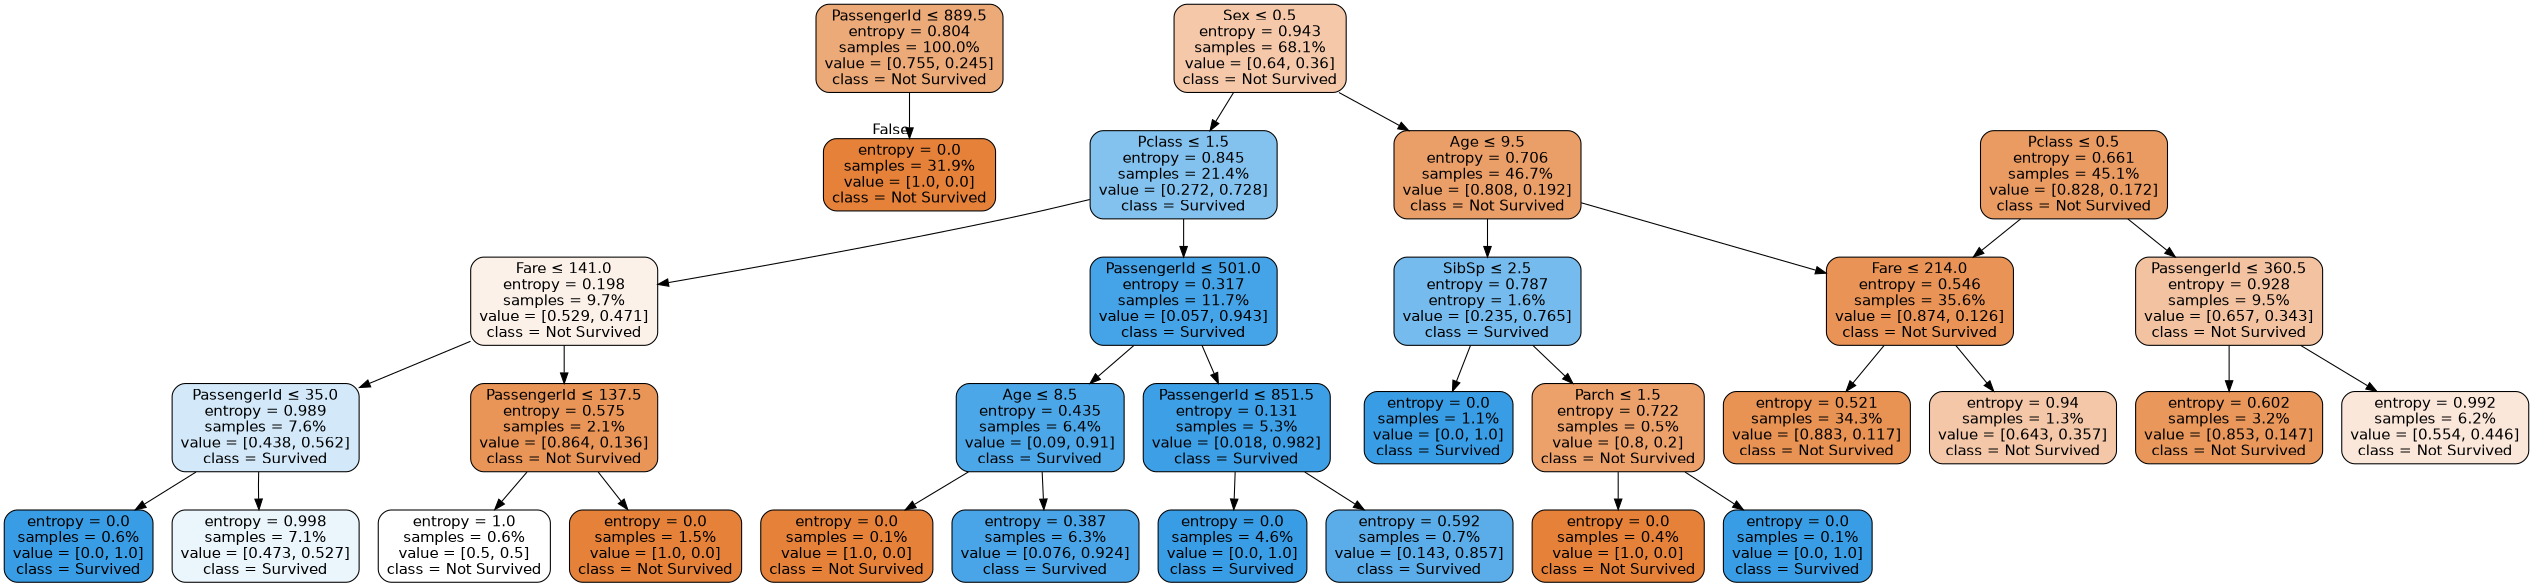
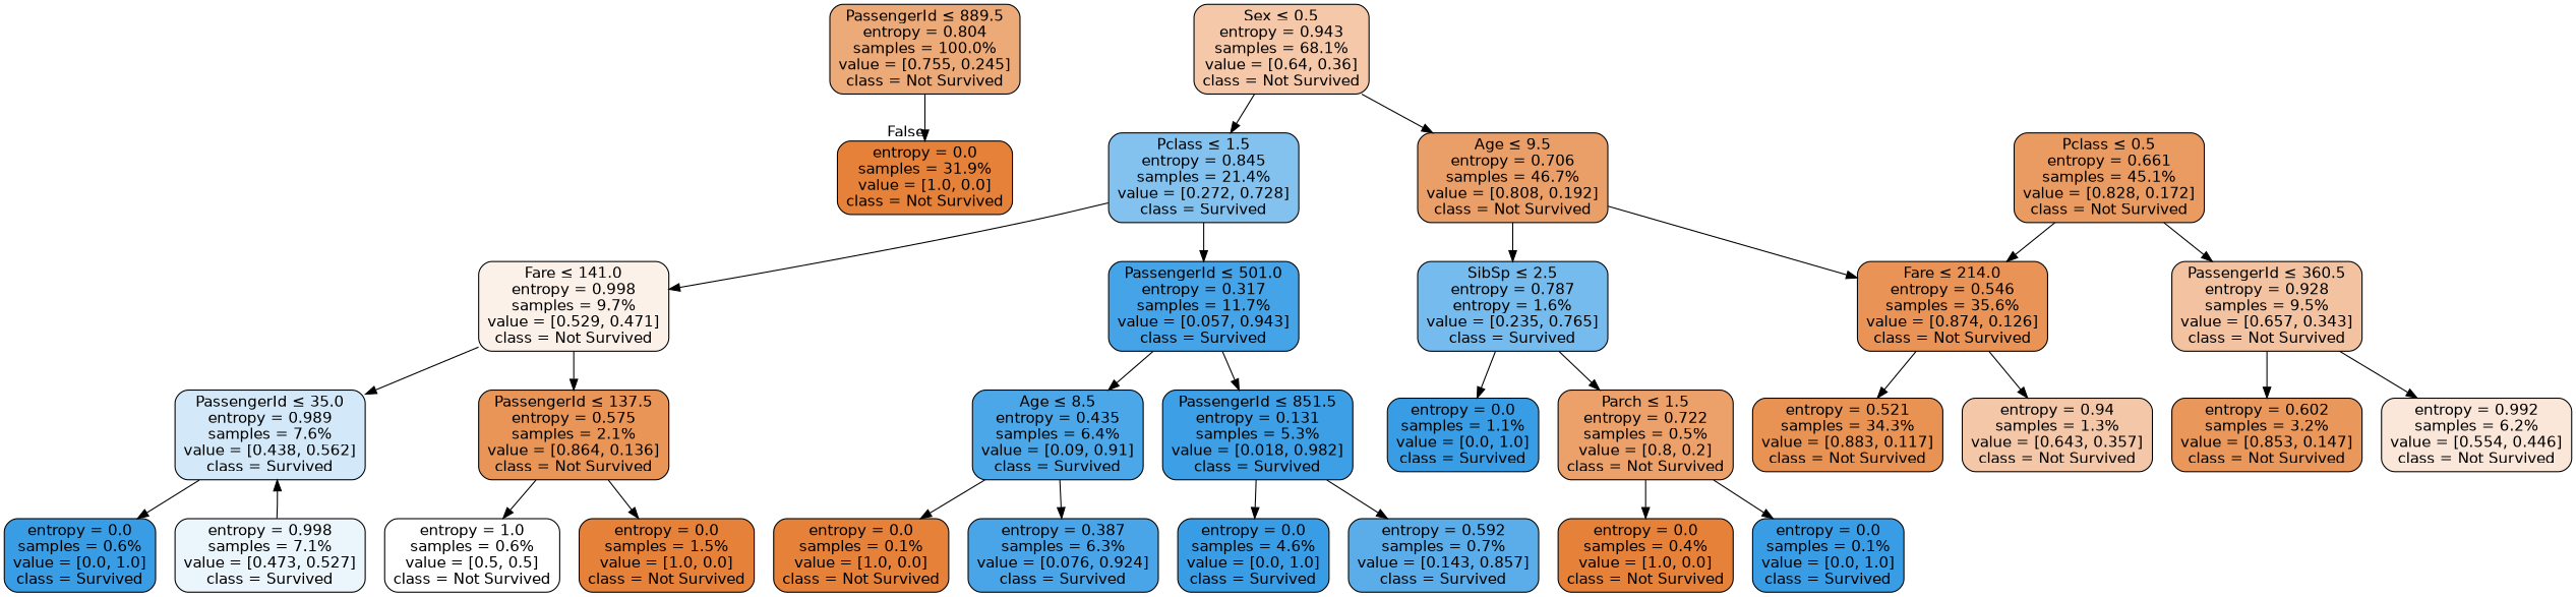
  digraph {
    node [color=black fillcolor="#e58139" fontname=helvetica shape=box style="filled, rounded"]
    edge [fontname=helvetica]
    n1 [fillcolor="#edaa79" label=<PassengerId &le; 889.5<br/>entropy = 0.804<br/>samples = 100.0%<br/>value = [0.755, 0.245]<br/>class = Not Survived>]
    n2 [label=<entropy = 0.0<br/>samples = 31.9%<br/>value = [1.0, 0.0]<br/>class = Not Survived>]
    n3 [fillcolor="#f4c8a9" label=<Sex &le; 0.5<br/>entropy = 0.943<br/>samples = 68.1%<br/>value = [0.64, 0.36]<br/>class = Not Survived>]
    n4 [fillcolor="#eb9f68" label=<Age &le; 9.5<br/>entropy = 0.706<br/>samples = 46.7%<br/>value = [0.808, 0.192]<br/>class = Not Survived>]
    n5 [fillcolor="#83c2ef" label=<Pclass &le; 1.5<br/>entropy = 0.845<br/>samples = 21.4%<br/>value = [0.272, 0.728]<br/>class = Survived>]
    n6 [fillcolor="#76bbed" label=<SibSp &le; 2.5<br/>entropy = 0.787<br/>entropy = 1.6%<br/>value = [0.235, 0.765]<br/>class = Survived>]
    n7 [fillcolor="#e99356" label=<Fare &le; 214.0<br/>entropy = 0.546<br/>samples = 35.6%<br/>value = [0.874, 0.126]<br/>class = Not Survived>]
    n8 [fillcolor="#45a3e7" label=<PassengerId &le; 501.0<br/>entropy = 0.317<br/>samples = 11.7%<br/>value = [0.057, 0.943]<br/>class = Survived>]
-   n9 [fillcolor="#fcf1e9" label=<Fare &le; 141.0<br/>entropy = 0.198<br/>samples = 9.7%<br/>value = [0.529, 0.471]<br/>class = Not Survived>]
+   n9 [fillcolor="#fcf1e9" label=<Fare &le; 141.0<br/>entropy = 0.998<br/>samples = 9.7%<br/>value = [0.529, 0.471]<br/>class = Not Survived>]
    n10 [fillcolor="#399de5" label=<entropy = 0.0<br/>samples = 1.1%<br/>value = [0.0, 1.0]<br/>class = Survived>]
    n11 [fillcolor="#eca06a" label=<Parch &le; 1.5<br/>entropy = 0.722<br/>samples = 0.5%<br/>value = [0.8, 0.2]<br/>class = Not Survived>]
    n12 [fillcolor="#ea9b62" label=<Pclass &le; 0.5<br/>entropy = 0.661<br/>samples = 45.1%<br/>value = [0.828, 0.172]<br/>class = Not Survived>]
    n13 [fillcolor="#f3c3a1" label=<PassengerId &le; 360.5<br/>entropy = 0.928<br/>samples = 9.5%<br/>value = [0.657, 0.343]<br/>class = Not Survived>]
    n14 [label=<entropy = 0.0<br/>samples = 0.4%<br/>value = [1.0, 0.0]<br/>class = Not Survived>]
    n15 [fillcolor="#399de5" label=<entropy = 0.0<br/>samples = 0.1%<br/>value = [0.0, 1.0]<br/>class = Survived>]
    n16 [fillcolor="#e9975b" label=<entropy = 0.602<br/>samples = 3.2%<br/>value = [0.853, 0.147]<br/>class = Not Survived>]
    n17 [fillcolor="#fae7d9" label=<entropy = 0.992<br/>samples = 6.2%<br/>value = [0.554, 0.446]<br/>class = Not Survived>]
    n18 [fillcolor="#e89253" label=<entropy = 0.521<br/>samples = 34.3%<br/>value = [0.883, 0.117]<br/>class = Not Survived>]
    n19 [fillcolor="#f3c7a7" label=<entropy = 0.94<br/>samples = 1.3%<br/>value = [0.643, 0.357]<br/>class = Not Survived>]
    n20 [fillcolor="#4ca7e8" label=<Age &le; 8.5<br/>entropy = 0.435<br/>samples = 6.4%<br/>value = [0.09, 0.91]<br/>class = Survived>]
    n21 [fillcolor="#3d9fe5" label=<PassengerId &le; 851.5<br/>entropy = 0.131<br/>samples = 5.3%<br/>value = [0.018, 0.982]<br/>class = Survived>]
    n22 [fillcolor="#d3e9f9" label=<PassengerId &le; 35.0<br/>entropy = 0.989<br/>samples = 7.6%<br/>value = [0.438, 0.562]<br/>class = Survived>]
    n23 [fillcolor="#e99558" label=<PassengerId &le; 137.5<br/>entropy = 0.575<br/>samples = 2.1%<br/>value = [0.864, 0.136]<br/>class = Not Survived>]
    n24 [label=<entropy = 0.0<br/>samples = 0.1%<br/>value = [1.0, 0.0]<br/>class = Not Survived>]
    n25 [fillcolor="#49a5e7" label=<entropy = 0.387<br/>samples = 6.3%<br/>value = [0.076, 0.924]<br/>class = Survived>]
    n26 [fillcolor="#399de5" label=<entropy = 0.0<br/>samples = 4.6%<br/>value = [0.0, 1.0]<br/>class = Survived>]
    n27 [fillcolor="#5aade9" label=<entropy = 0.592<br/>samples = 0.7%<br/>value = [0.143, 0.857]<br/>class = Survived>]
    n28 [fillcolor="#399de5" label=<entropy = 0.0<br/>samples = 0.6%<br/>value = [0.0, 1.0]<br/>class = Survived>]
    n29 [fillcolor="#ebf5fc" label=<entropy = 0.998<br/>samples = 7.1%<br/>value = [0.473, 0.527]<br/>class = Survived>]
    n30 [fillcolor="#ffffff" label=<entropy = 1.0<br/>samples = 0.6%<br/>value = [0.5, 0.5]<br/>class = Not Survived>]
    n31 [label=<entropy = 0.0<br/>samples = 1.5%<br/>value = [1.0, 0.0]<br/>class = Not Survived>]
    n1 -> n2 [headlabel=False labelangle=-45 labeldistance=2.5]
    n3 -> n4
    n3 -> n5
    n4 -> n6
    n4 -> n7
    n5 -> n8
    n5 -> n9
    n6 -> n10
    n6 -> n11
    n7 -> n18
    n7 -> n19
    n8 -> n20
    n8 -> n21
    n9 -> n22
    n9 -> n23
    n11 -> n14
    n11 -> n15
    n12 -> n7
    n12 -> n13
    n13 -> n16
    n13 -> n17
    n20 -> n24
    n20 -> n25
    n21 -> n26
    n21 -> n27
    n22 -> n28
-   n22 -> n29
+   n29 -> n22
    n23 -> n30
    n23 -> n31
  }
